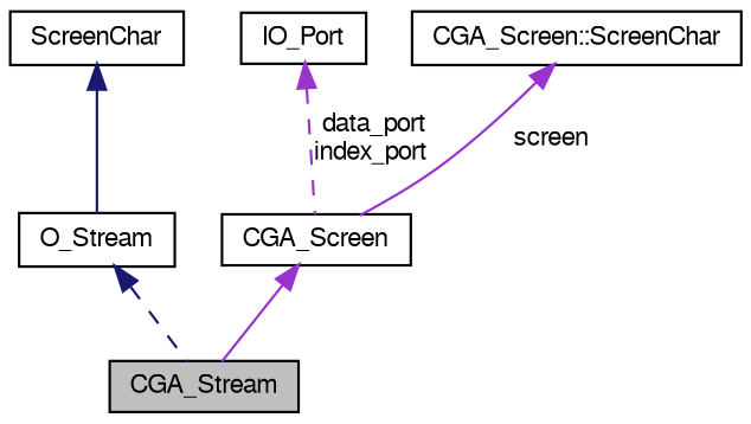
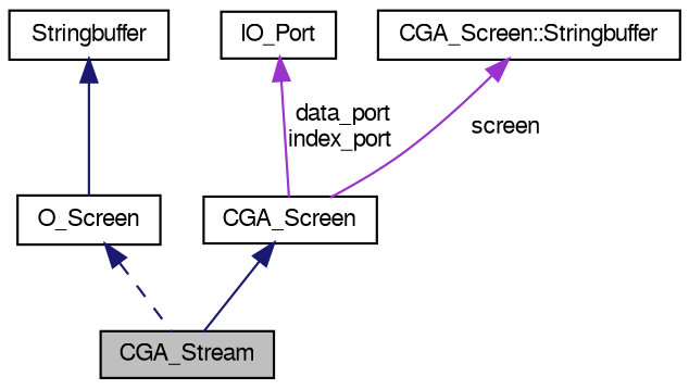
  digraph {
    node [color=black fontname=FreeSans fontsize=10 shape=record]
    edge [color=midnightblue dir=back fontname=FreeSans fontsize=10 labelfontname=FreeSans labelfontsize=10 style=solid]
    n1 [fillcolor=grey75 fontcolor=black height=0.2 label=CGA_Stream style=filled width=0.4]
-   n2 [height=0.2 label=O_Stream width=0.4]
-   n3 [height=0.2 label=ScreenChar width=0.4]
+   n2 [height=0.2 label=O_Screen width=0.4]
+   n3 [height=0.2 label=Stringbuffer width=0.4]
    n4 [height=0.2 label=CGA_Screen width=0.4]
    n5 [height=0.2 label=IO_Port width=0.4]
-   n6 [height=0.2 label="CGA_Screen::ScreenChar" width=0.4]
+   n6 [height=0.2 label="CGA_Screen::Stringbuffer" width=0.4]
    n2 -> n1 [style=dashed]
    n3 -> n2
-   n4 -> n1 [color=darkorchid3]
-   n5 -> n4 [color=darkorchid3 label=" data_port\nindex_port" style=dashed]
+   n4 -> n1
+   n5 -> n4 [color=darkorchid3 label=" data_port\nindex_port"]
    n6 -> n4 [color=darkorchid3 label=" screen"]
  }
